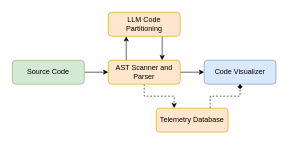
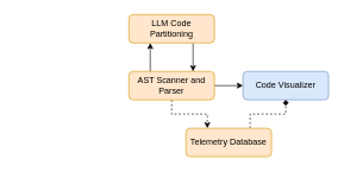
  <mxCell id="0" />
  <mxCell id="1" parent="0" />
- <mxCell id="2" style="edgeStyle=orthogonalEdgeStyle;rounded=0;orthogonalLoop=1;jettySize=auto;html=1;" edge="1" parent="1" source="3" target="7"><mxGeometry relative="1" as="geometry" /></mxCell>
- <mxCell id="3" value="Source Code" style="rounded=1;whiteSpace=wrap;html=1;fillColor=#d5e8d4;strokeColor=#82b366;" vertex="1" parent="1"><mxGeometry x="20" y="100" width="120" height="40" as="geometry" /></mxCell>
  <mxCell id="4" style="edgeStyle=orthogonalEdgeStyle;rounded=0;orthogonalLoop=1;jettySize=auto;html=1;" edge="1" parent="1" source="7" target="10"><mxGeometry relative="1" as="geometry" /></mxCell>
  <mxCell id="5" style="edgeStyle=orthogonalEdgeStyle;rounded=0;orthogonalLoop=1;jettySize=auto;html=1;" edge="1" parent="1" source="7" target="9"><mxGeometry relative="1" as="geometry"><Array as="points"><mxPoint x="210" y="80" /><mxPoint x="210" y="80" /></Array></mxGeometry></mxCell>
  <mxCell id="6" style="edgeStyle=orthogonalEdgeStyle;rounded=0;orthogonalLoop=1;jettySize=auto;html=1;entryX=0.25;entryY=0;entryDx=0;entryDy=0;dashed=1;" edge="1" parent="1" source="7" target="12"><mxGeometry relative="1" as="geometry" /></mxCell>
  <mxCell id="7" value="AST Scanner and Parser" style="rounded=1;whiteSpace=wrap;html=1;fillColor=#ffe6cc;strokeColor=#d79b00;" vertex="1" parent="1"><mxGeometry x="180" y="100" width="120" height="40" as="geometry" /></mxCell>
  <mxCell id="8" style="edgeStyle=orthogonalEdgeStyle;rounded=0;orthogonalLoop=1;jettySize=auto;html=1;exitX=0.75;exitY=1;exitDx=0;exitDy=0;entryX=0.75;entryY=0;entryDx=0;entryDy=0;" edge="1" parent="1" source="9" target="7"><mxGeometry relative="1" as="geometry" /></mxCell>
  <mxCell id="9" value="LLM Code Partitioning" style="rounded=1;whiteSpace=wrap;html=1;fillColor=#ffe6cc;strokeColor=#d79b00;" vertex="1" parent="1"><mxGeometry x="180" y="20" width="120" height="40" as="geometry" /></mxCell>
  <mxCell id="10" value="Code Visualizer" style="rounded=1;whiteSpace=wrap;html=1;fillColor=#dae8fc;strokeColor=#6c8ebf;" vertex="1" parent="1"><mxGeometry x="340" y="100" width="120" height="40" as="geometry" /></mxCell>
  <mxCell id="11" style="edgeStyle=orthogonalEdgeStyle;rounded=0;orthogonalLoop=1;jettySize=auto;html=1;exitX=0.75;exitY=0;exitDx=0;exitDy=0;dashed=1;strokeColor=default;align=center;verticalAlign=middle;fontFamily=Helvetica;fontSize=11;fontColor=default;labelBackgroundColor=default;endArrow=diamond;" edge="1" parent="1" source="12" target="10"><mxGeometry relative="1" as="geometry" /></mxCell>
  <mxCell id="12" value="Telemetry Database" style="rounded=1;whiteSpace=wrap;html=1;fillColor=#ffe6cc;strokeColor=#d79b00;" vertex="1" parent="1"><mxGeometry x="260" y="180" width="120" height="40" as="geometry" /></mxCell>
